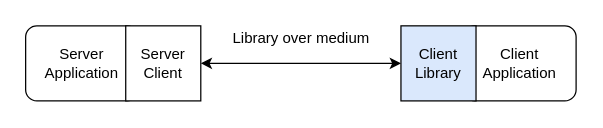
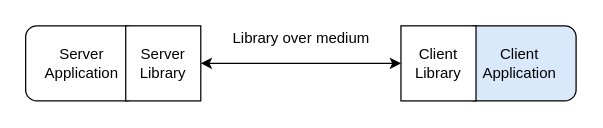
  <mxCell id="0" />
  <mxCell id="1" parent="0" />
  <mxCell id="2" value="Server Application" style="rounded=1;whiteSpace=wrap;html=1;" vertex="1" parent="1"><mxGeometry x="20" y="20" width="90" height="60" as="geometry" /></mxCell>
- <mxCell id="3" value="Client Application" style="rounded=1;whiteSpace=wrap;html=1;" vertex="1" parent="1"><mxGeometry x="370" y="20" width="90" height="60" as="geometry" /></mxCell>
+ <mxCell id="3" value="Client Application" style="rounded=1;whiteSpace=wrap;html=1;fillColor=#dae8fc;" vertex="1" parent="1"><mxGeometry x="370" y="20" width="90" height="60" as="geometry" /></mxCell>
  <mxCell id="4" style="edgeStyle=orthogonalEdgeStyle;rounded=0;orthogonalLoop=1;jettySize=auto;html=1;exitX=1;exitY=0.5;exitDx=0;exitDy=0;entryX=0;entryY=0.5;entryDx=0;entryDy=0;startArrow=classic;startFill=1;" edge="1" parent="1" source="5" target="6"><mxGeometry relative="1" as="geometry" /></mxCell>
- <mxCell id="5" value="Server Client" style="rounded=0;whiteSpace=wrap;html=1;" vertex="1" parent="1"><mxGeometry x="100" y="20" width="60" height="60" as="geometry" /></mxCell>
- <mxCell id="6" value="Client Library" style="rounded=0;whiteSpace=wrap;html=1;fillColor=#dae8fc;" vertex="1" parent="1"><mxGeometry x="320" y="20" width="60" height="60" as="geometry" /></mxCell>
+ <mxCell id="5" value="Server Library" style="rounded=0;whiteSpace=wrap;html=1;" vertex="1" parent="1"><mxGeometry x="100" y="20" width="60" height="60" as="geometry" /></mxCell>
+ <mxCell id="6" value="Client Library" style="rounded=0;whiteSpace=wrap;html=1;" vertex="1" parent="1"><mxGeometry x="320" y="20" width="60" height="60" as="geometry" /></mxCell>
  <mxCell id="7" value="Library over medium" style="text;html=1;align=center;verticalAlign=middle;resizable=0;points=[];autosize=1;strokeColor=none;fillColor=none;" vertex="1" parent="1"><mxGeometry x="170" y="20" width="140" height="20" as="geometry" /></mxCell>
